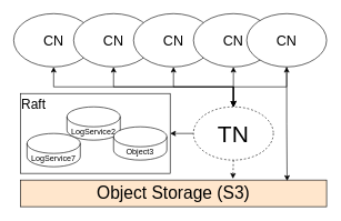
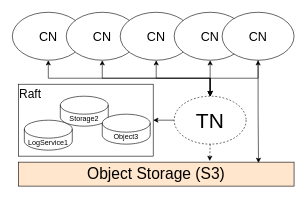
  <mxCell id="0" />
  <mxCell id="1" parent="0" />
  <mxCell id="2" value="&lt;font style=&quot;font-size: 26px;&quot;&gt;Object Storage (S3)&lt;/font&gt;" style="rounded=0;whiteSpace=wrap;html=1;fillColor=#ffe6cc;" vertex="1" parent="1"><mxGeometry x="30" y="270" width="460" height="40" as="geometry" /></mxCell>
  <mxCell id="3" value="" style="rounded=0;whiteSpace=wrap;html=1;" vertex="1" parent="1"><mxGeometry x="30" y="140" width="225" height="120" as="geometry" /></mxCell>
- <mxCell id="4" value="LogService7" style="shape=cylinder3;whiteSpace=wrap;html=1;boundedLbl=1;backgroundOutline=1;size=15;" vertex="1" parent="1"><mxGeometry x="40" y="200" width="80" height="50" as="geometry" /></mxCell>
- <mxCell id="5" value="LogService2" style="shape=cylinder3;whiteSpace=wrap;html=1;boundedLbl=1;backgroundOutline=1;size=15;" vertex="1" parent="1"><mxGeometry x="100" y="160" width="80" height="50" as="geometry" /></mxCell>
+ <mxCell id="4" value="LogService1" style="shape=cylinder3;whiteSpace=wrap;html=1;boundedLbl=1;backgroundOutline=1;size=15;" vertex="1" parent="1"><mxGeometry x="40" y="200" width="80" height="50" as="geometry" /></mxCell>
+ <mxCell id="5" value="Storage2" style="shape=cylinder3;whiteSpace=wrap;html=1;boundedLbl=1;backgroundOutline=1;size=15;" vertex="1" parent="1"><mxGeometry x="100" y="160" width="80" height="50" as="geometry" /></mxCell>
  <mxCell id="6" value="Object3" style="shape=cylinder3;whiteSpace=wrap;html=1;boundedLbl=1;backgroundOutline=1;size=15;" vertex="1" parent="1"><mxGeometry x="170" y="190" width="80" height="50" as="geometry" /></mxCell>
  <mxCell id="7" value="&lt;font style=&quot;font-size: 20px;&quot;&gt;Raft&lt;/font&gt;" style="text;html=1;align=center;verticalAlign=middle;whiteSpace=wrap;rounded=0;" vertex="1" parent="1"><mxGeometry x="20" y="140" width="60" height="30" as="geometry" /></mxCell>
  <mxCell id="8" value="&lt;font style=&quot;font-size: 35px;&quot;&gt;TN&lt;/font&gt;" style="ellipse;whiteSpace=wrap;html=1;dashed=1;" vertex="1" parent="1"><mxGeometry x="290" y="160" width="120" height="80" as="geometry" /></mxCell>
  <mxCell id="9" style="edgeStyle=orthogonalEdgeStyle;rounded=0;orthogonalLoop=1;jettySize=auto;html=1;exitX=0.5;exitY=1;exitDx=0;exitDy=0;startArrow=classic;startFill=1;" edge="1" parent="1" source="10" target="8"><mxGeometry relative="1" as="geometry" /></mxCell>
  <mxCell id="10" value="&lt;font style=&quot;font-size: 21px;&quot;&gt;CN&lt;/font&gt;" style="ellipse;whiteSpace=wrap;html=1;" vertex="1" parent="1"><mxGeometry x="20" y="20" width="120" height="80" as="geometry" /></mxCell>
  <mxCell id="11" style="edgeStyle=orthogonalEdgeStyle;rounded=0;orthogonalLoop=1;jettySize=auto;html=1;exitX=0.5;exitY=1;exitDx=0;exitDy=0;entryX=0.5;entryY=0;entryDx=0;entryDy=0;startArrow=classic;startFill=1;" edge="1" parent="1" source="12" target="8"><mxGeometry relative="1" as="geometry"><mxPoint x="350" y="150" as="targetPoint" /></mxGeometry></mxCell>
  <mxCell id="12" value="&lt;font style=&quot;font-size: 21px;&quot;&gt;CN&lt;/font&gt;" style="ellipse;whiteSpace=wrap;html=1;" vertex="1" parent="1"><mxGeometry x="110" y="20" width="120" height="80" as="geometry" /></mxCell>
  <mxCell id="13" style="edgeStyle=orthogonalEdgeStyle;rounded=0;orthogonalLoop=1;jettySize=auto;html=1;exitX=0.5;exitY=1;exitDx=0;exitDy=0;entryX=0.5;entryY=0;entryDx=0;entryDy=0;startArrow=classic;startFill=1;" edge="1" parent="1" source="14" target="8"><mxGeometry relative="1" as="geometry" /></mxCell>
  <mxCell id="14" value="&lt;font style=&quot;font-size: 21px;&quot;&gt;CN&lt;/font&gt;" style="ellipse;whiteSpace=wrap;html=1;" vertex="1" parent="1"><mxGeometry x="200" y="20" width="120" height="80" as="geometry" /></mxCell>
  <mxCell id="15" style="edgeStyle=orthogonalEdgeStyle;rounded=0;orthogonalLoop=1;jettySize=auto;html=1;exitX=0.5;exitY=1;exitDx=0;exitDy=0;entryX=0.5;entryY=0;entryDx=0;entryDy=0;startArrow=classic;startFill=1;" edge="1" parent="1" source="16" target="8"><mxGeometry relative="1" as="geometry" /></mxCell>
  <mxCell id="16" value="&lt;font style=&quot;font-size: 21px;&quot;&gt;CN&lt;/font&gt;" style="ellipse;whiteSpace=wrap;html=1;" vertex="1" parent="1"><mxGeometry x="290" y="20" width="120" height="80" as="geometry" /></mxCell>
  <mxCell id="17" style="edgeStyle=orthogonalEdgeStyle;rounded=0;orthogonalLoop=1;jettySize=auto;html=1;exitX=0.5;exitY=1;exitDx=0;exitDy=0;entryX=0.5;entryY=0;entryDx=0;entryDy=0;startArrow=classic;startFill=1;" edge="1" parent="1" source="18" target="8"><mxGeometry relative="1" as="geometry" /></mxCell>
  <mxCell id="18" value="&lt;font style=&quot;font-size: 21px;&quot;&gt;CN&lt;/font&gt;" style="ellipse;whiteSpace=wrap;html=1;" vertex="1" parent="1"><mxGeometry x="370" y="20" width="120" height="80" as="geometry" /></mxCell>
  <mxCell id="19" style="edgeStyle=orthogonalEdgeStyle;rounded=0;orthogonalLoop=1;jettySize=auto;html=1;exitX=0.5;exitY=1;exitDx=0;exitDy=0;entryX=0.694;entryY=-0.05;entryDx=0;entryDy=0;entryPerimeter=0;dashed=1;" edge="1" parent="1" source="8" target="2"><mxGeometry relative="1" as="geometry" /></mxCell>
  <mxCell id="20" style="edgeStyle=orthogonalEdgeStyle;rounded=0;orthogonalLoop=1;jettySize=auto;html=1;exitX=0.5;exitY=1;exitDx=0;exitDy=0;entryX=0.871;entryY=0.033;entryDx=0;entryDy=0;entryPerimeter=0;" edge="1" parent="1" source="18" target="2"><mxGeometry relative="1" as="geometry" /></mxCell>
  <mxCell id="21" value="" style="endArrow=classic;html=1;rounded=0;entryX=1;entryY=0.5;entryDx=0;entryDy=0;exitX=0;exitY=0.5;exitDx=0;exitDy=0;" edge="1" parent="1" source="8" target="3"><mxGeometry width="50" height="50" relative="1" as="geometry"><mxPoint x="340" y="290" as="sourcePoint" /><mxPoint x="390" y="240" as="targetPoint" /></mxGeometry></mxCell>
